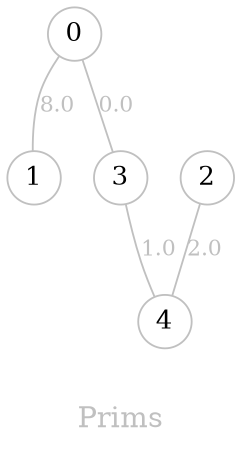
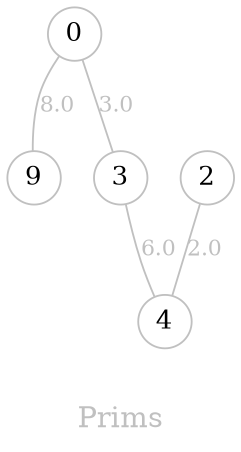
  graph {
    fontcolor=grey
    fontsize=16
    label=Prims
    node [color=grey fillcolor="#ffffff" fixedsize=true fontsize=14 shape=circle style=filled]
    edge [arrowsize=0.7 color=grey fontcolor=grey fontsize=12]
    0 [width=0.4]
-   1 [width=0.4]
+   1 [width=0.4 label=9]
    3 [width=0.4]
    4 [width=0.4]
    2 [width=0.4]
    0 -- 1 [label=8.0]
-   0 -- 3 [label=0.0]
-   3 -- 4 [label=1.0]
+   0 -- 3 [label=3.0]
+   3 -- 4 [label=6.0]
    2 -- 4 [label=2.0]
  }
